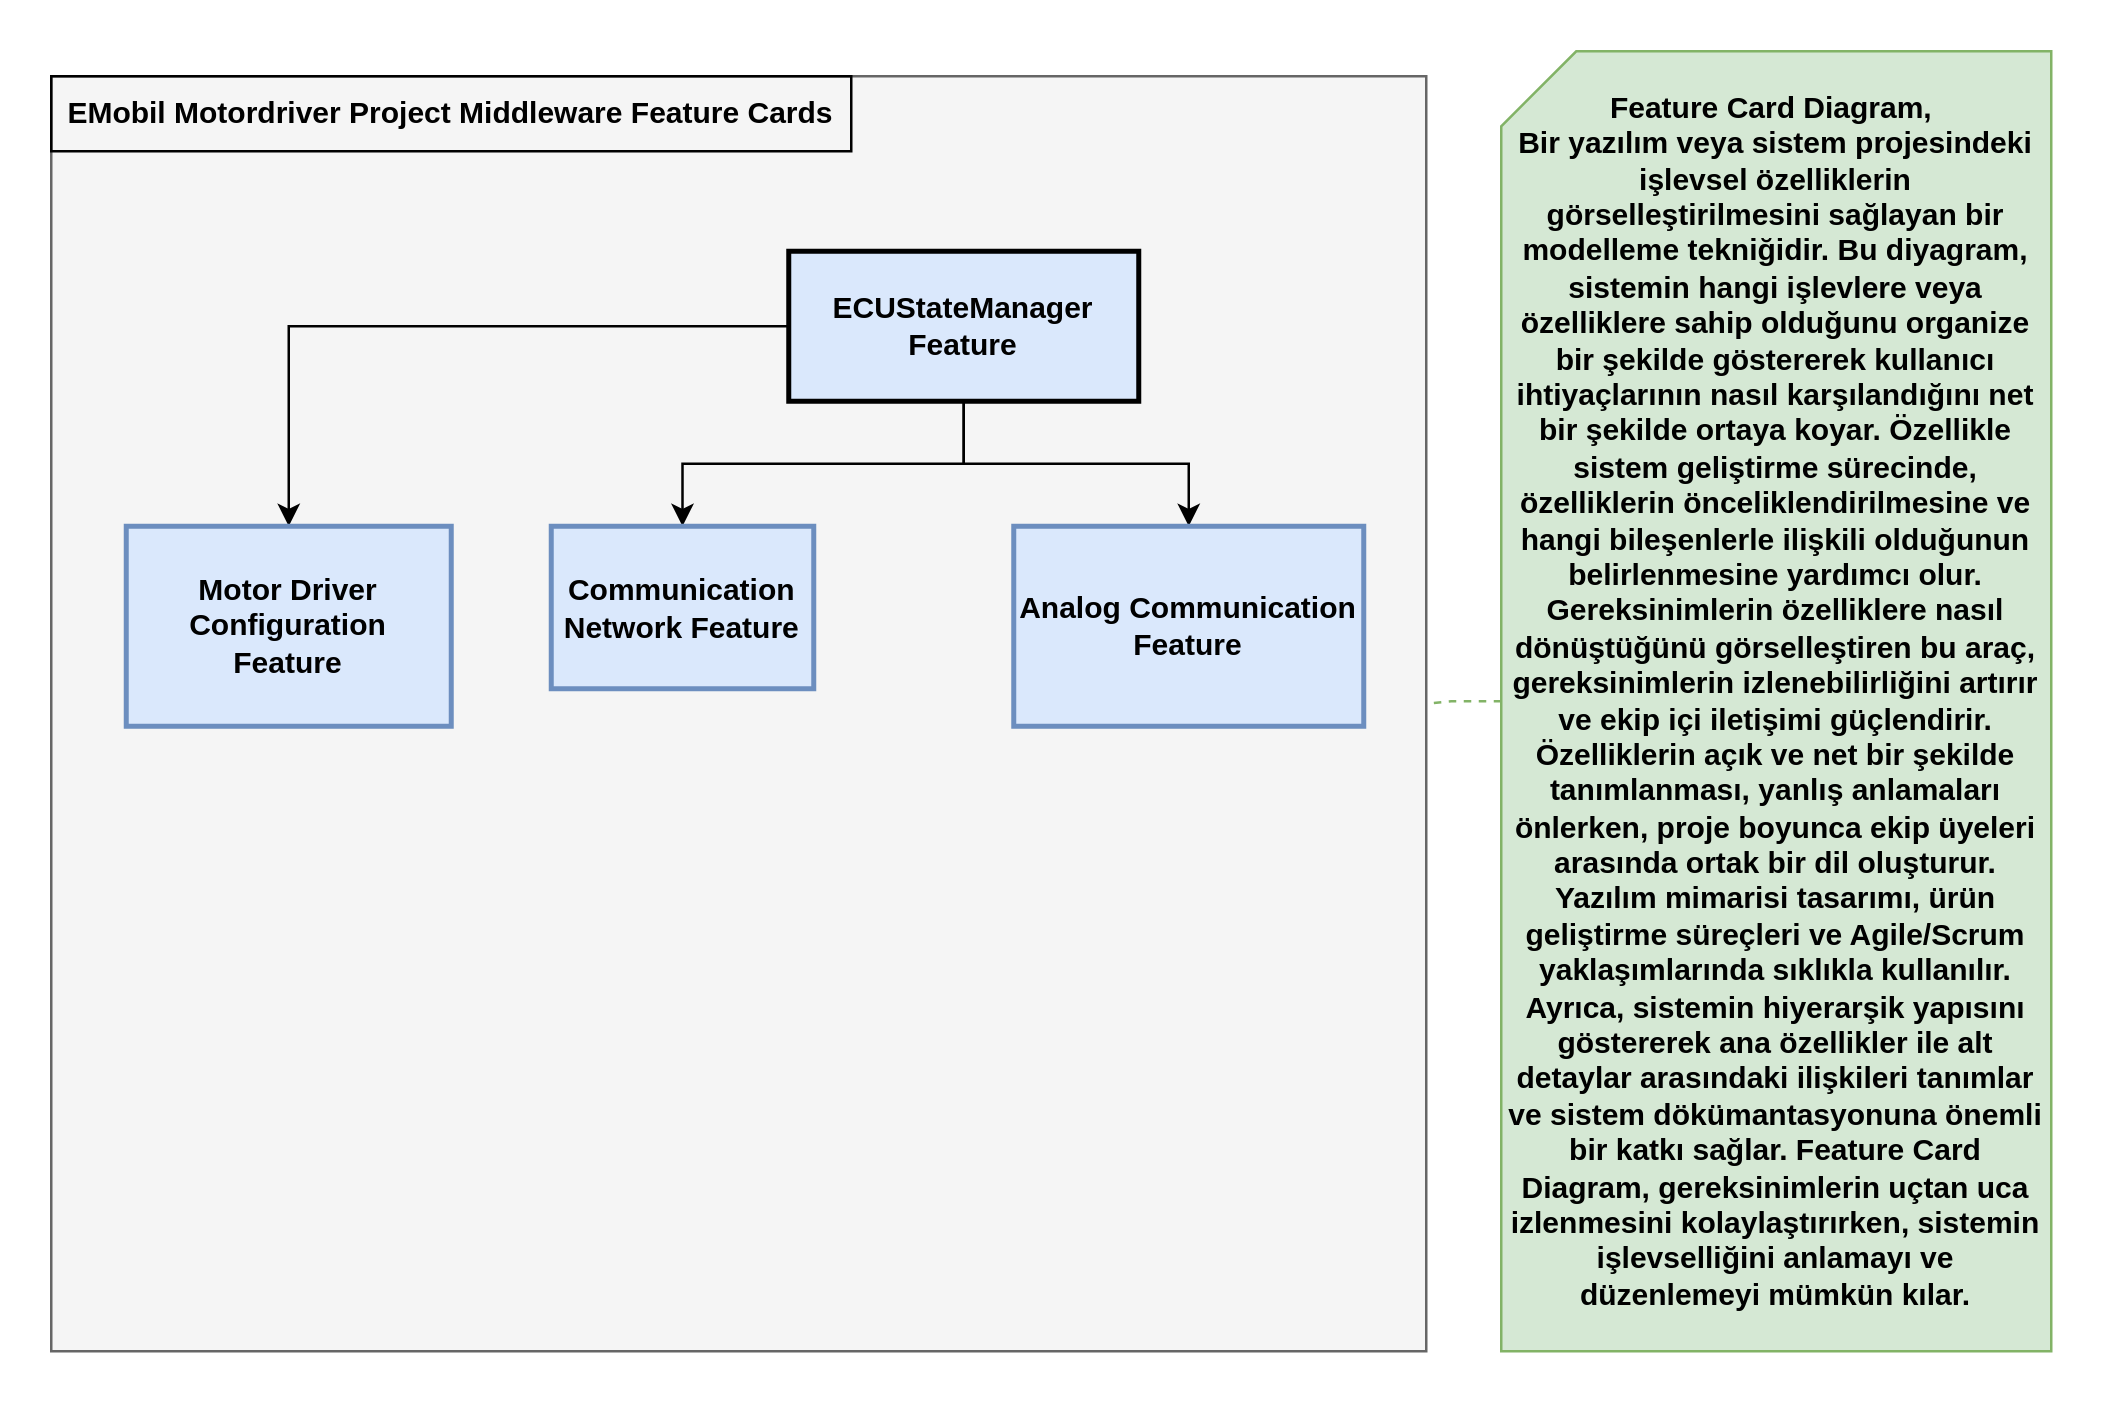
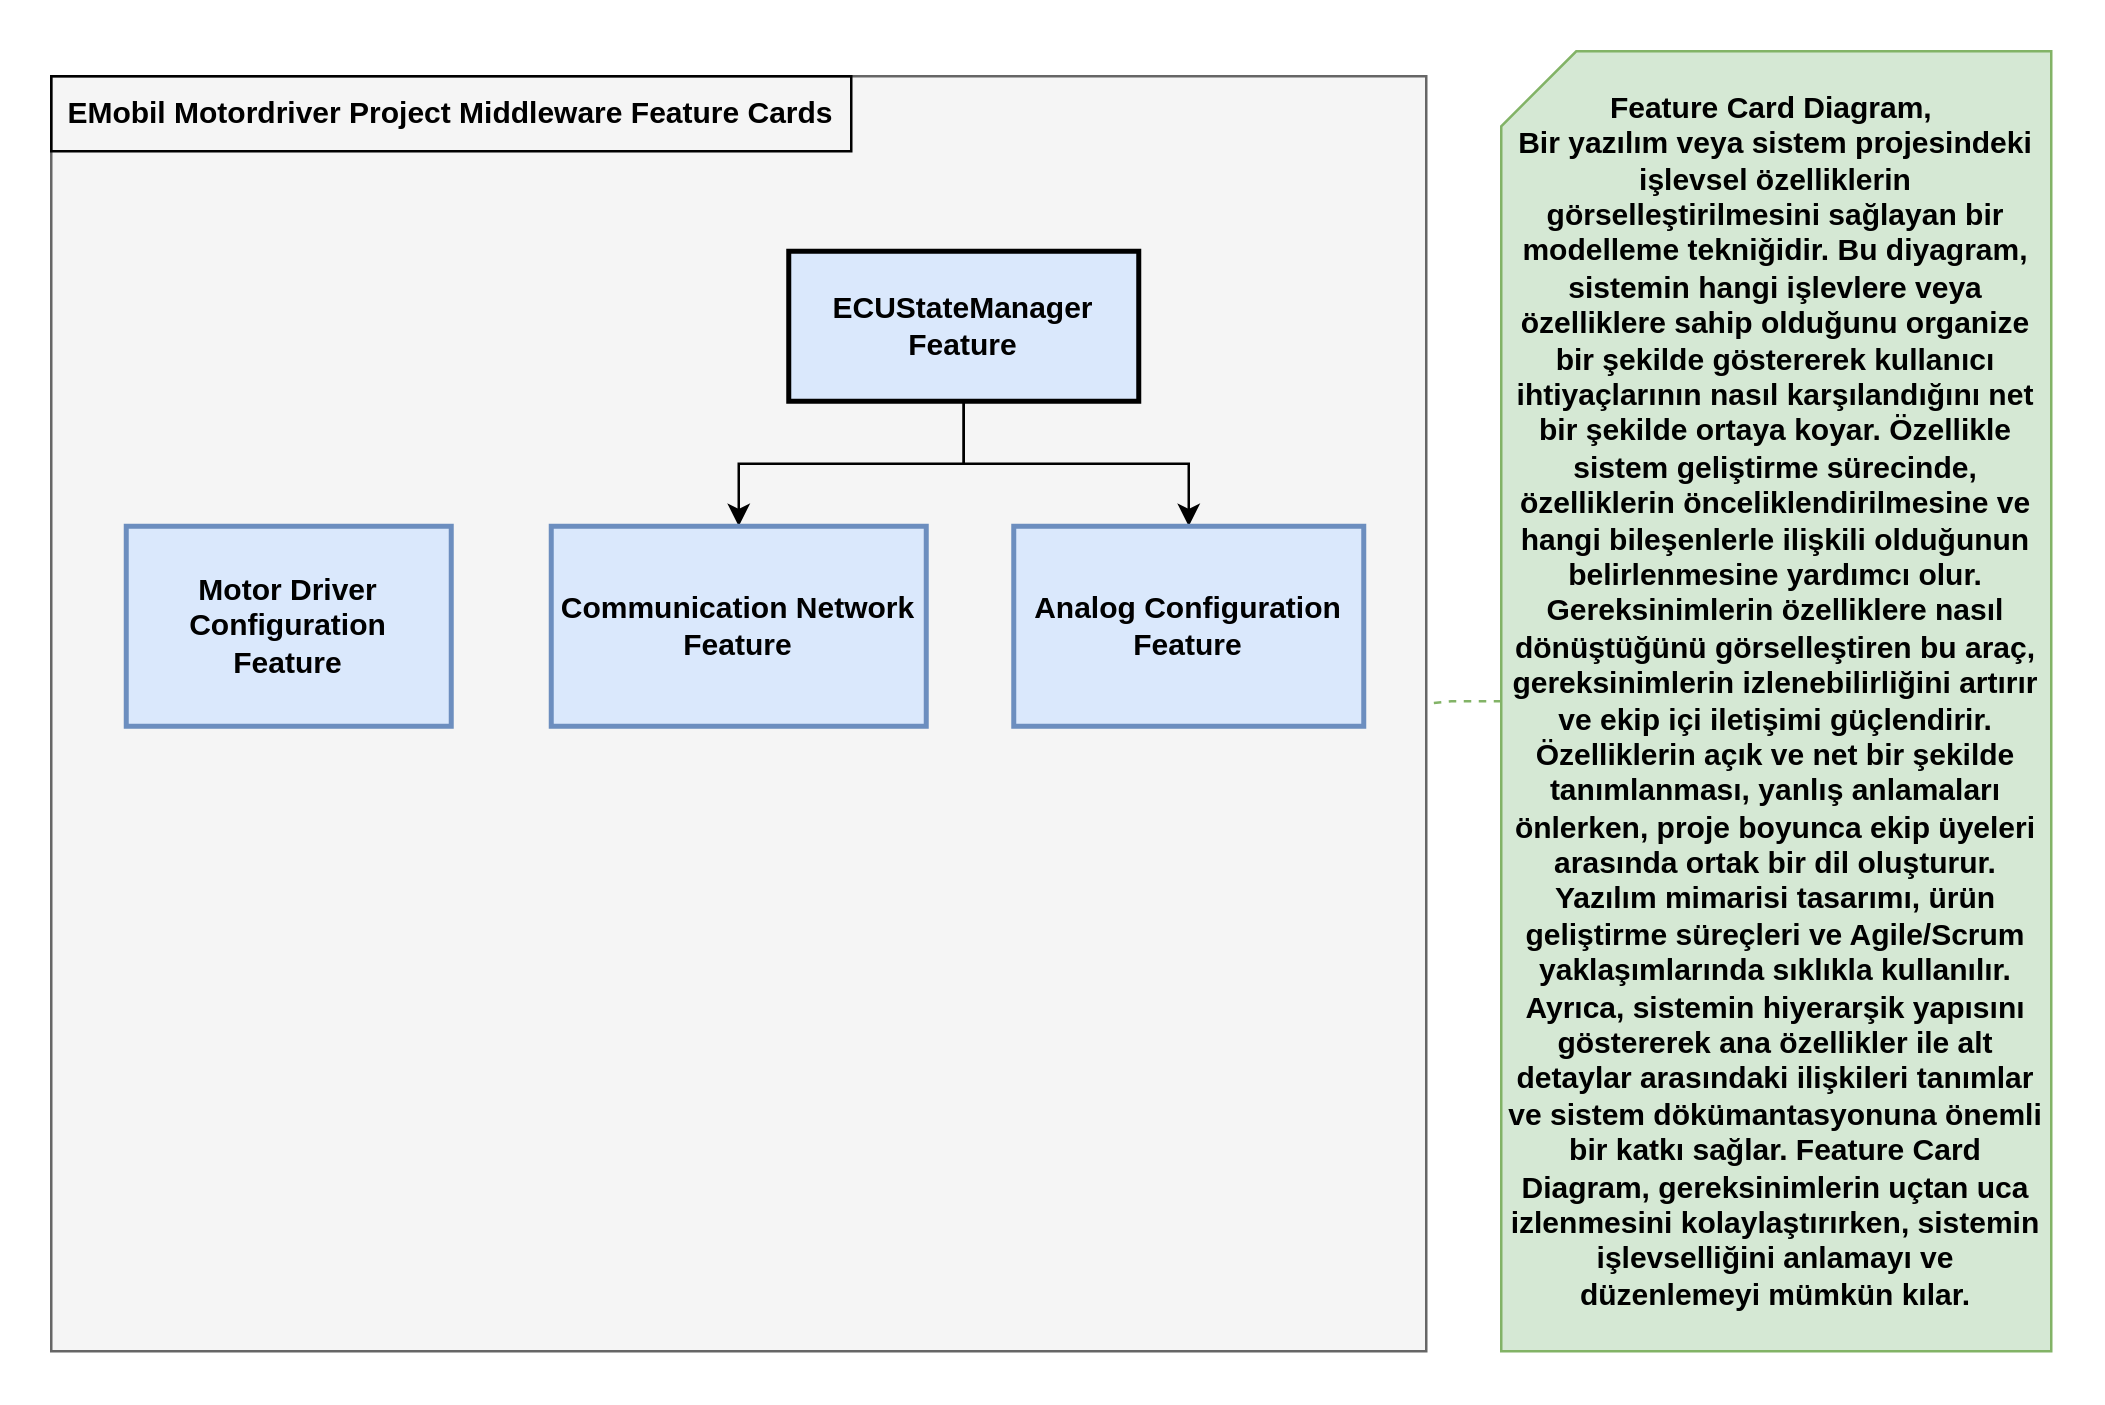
  <mxCell id="0" />
  <mxCell id="1" parent="0" />
  <mxCell id="2" value="" style="rounded=0;whiteSpace=wrap;html=1;fillColor=#f5f5f5;fontColor=#333333;strokeColor=#666666;" parent="1" vertex="1"><mxGeometry x="20" y="30" width="550" height="510" as="geometry" /></mxCell>
  <mxCell id="3" value="EMobil Motordriver Project Middleware Feature Cards" style="text;html=1;align=center;verticalAlign=middle;whiteSpace=wrap;rounded=0;fontStyle=1;fillColor=none;strokeColor=default;" parent="1" vertex="1"><mxGeometry x="20" y="30" width="320" height="30" as="geometry" /></mxCell>
- <mxCell id="4" style="edgeStyle=orthogonalEdgeStyle;rounded=0;orthogonalLoop=1;jettySize=auto;html=1;" parent="1" source="7" target="8" edge="1"><mxGeometry relative="1" as="geometry" /></mxCell>
  <mxCell id="5" style="edgeStyle=orthogonalEdgeStyle;rounded=0;orthogonalLoop=1;jettySize=auto;html=1;entryX=0.5;entryY=0;entryDx=0;entryDy=0;" parent="1" source="7" target="9" edge="1"><mxGeometry relative="1" as="geometry" /></mxCell>
  <mxCell id="6" style="edgeStyle=orthogonalEdgeStyle;rounded=0;orthogonalLoop=1;jettySize=auto;html=1;" parent="1" source="7" target="10" edge="1"><mxGeometry relative="1" as="geometry" /></mxCell>
  <mxCell id="7" value="ECUStateManager&lt;div&gt;Feature&lt;/div&gt;" style="rounded=0;whiteSpace=wrap;html=1;fontStyle=1;fillColor=#dae8fc;strokeColor=#000000;strokeWidth=2;" parent="1" vertex="1"><mxGeometry x="315" y="100" width="140" height="60" as="geometry" /></mxCell>
  <mxCell id="8" value="Motor Driver Configuration&lt;div&gt;Feature&lt;/div&gt;" style="rounded=0;whiteSpace=wrap;html=1;fontStyle=1;fillColor=#dae8fc;strokeColor=#6c8ebf;strokeWidth=2;" parent="1" vertex="1"><mxGeometry x="50" y="210" width="130" height="80" as="geometry" /></mxCell>
- <mxCell id="9" value="Communication Network Feature" style="rounded=0;whiteSpace=wrap;html=1;fontStyle=1;fillColor=#dae8fc;strokeColor=#6c8ebf;strokeWidth=2;" parent="1" vertex="1"><mxGeometry x="220" y="210" width="105" height="65" as="geometry" /></mxCell>
- <mxCell id="10" value="Analog Communication&lt;div&gt;Feature&lt;/div&gt;" style="rounded=0;whiteSpace=wrap;html=1;fontStyle=1;fillColor=#dae8fc;strokeColor=#6c8ebf;strokeWidth=2;" parent="1" vertex="1"><mxGeometry x="405" y="210" width="140" height="80" as="geometry" /></mxCell>
+ <mxCell id="9" value="Communication Network Feature" style="rounded=0;whiteSpace=wrap;html=1;fontStyle=1;fillColor=#dae8fc;strokeColor=#6c8ebf;strokeWidth=2;" parent="1" vertex="1"><mxGeometry x="220" y="210" width="150" height="80" as="geometry" /></mxCell>
+ <mxCell id="10" value="Analog Configuration&lt;div&gt;Feature&lt;/div&gt;" style="rounded=0;whiteSpace=wrap;html=1;fontStyle=1;fillColor=#dae8fc;strokeColor=#6c8ebf;strokeWidth=2;" parent="1" vertex="1"><mxGeometry x="405" y="210" width="140" height="80" as="geometry" /></mxCell>
  <mxCell id="11" value="Feature Card Diagram,&amp;nbsp;&lt;div&gt;Bir yazılım veya sistem projesindeki işlevsel özelliklerin görselleştirilmesini sağlayan bir modelleme tekniğidir. Bu diyagram, sistemin hangi işlevlere veya özelliklere sahip olduğunu organize bir şekilde göstererek kullanıcı ihtiyaçlarının nasıl karşılandığını net bir şekilde ortaya koyar. Özellikle sistem geliştirme sürecinde, özelliklerin önceliklendirilmesine ve hangi bileşenlerle ilişkili olduğunun belirlenmesine yardımcı olur. Gereksinimlerin özelliklere nasıl dönüştüğünü görselleştiren bu araç, gereksinimlerin izlenebilirliğini artırır ve ekip içi iletişimi güçlendirir. Özelliklerin açık ve net bir şekilde tanımlanması, yanlış anlamaları önlerken, proje boyunca ekip üyeleri arasında ortak bir dil oluşturur. Yazılım mimarisi tasarımı, ürün geliştirme süreçleri ve Agile/Scrum yaklaşımlarında sıklıkla kullanılır. Ayrıca, sistemin hiyerarşik yapısını göstererek ana özellikler ile alt detaylar arasındaki ilişkileri tanımlar ve sistem dökümantasyonuna önemli bir katkı sağlar. Feature Card Diagram, gereksinimlerin uçtan uca izlenmesini kolaylaştırırken, sistemin işlevselliğini anlamayı ve düzenlemeyi mümkün kılar.&lt;/div&gt;" style="shape=card;whiteSpace=wrap;html=1;fillColor=#d5e8d4;strokeColor=#82b366;fontStyle=1" parent="1" vertex="1"><mxGeometry x="600" y="20" width="220" height="520" as="geometry" /></mxCell>
  <mxCell id="12" style="edgeStyle=orthogonalEdgeStyle;rounded=0;orthogonalLoop=1;jettySize=auto;html=1;entryX=1.002;entryY=0.492;entryDx=0;entryDy=0;entryPerimeter=0;endArrow=none;endFill=0;fillColor=#d5e8d4;strokeColor=#82b366;dashed=1;" parent="1" source="11" target="2" edge="1"><mxGeometry relative="1" as="geometry" /></mxCell>
